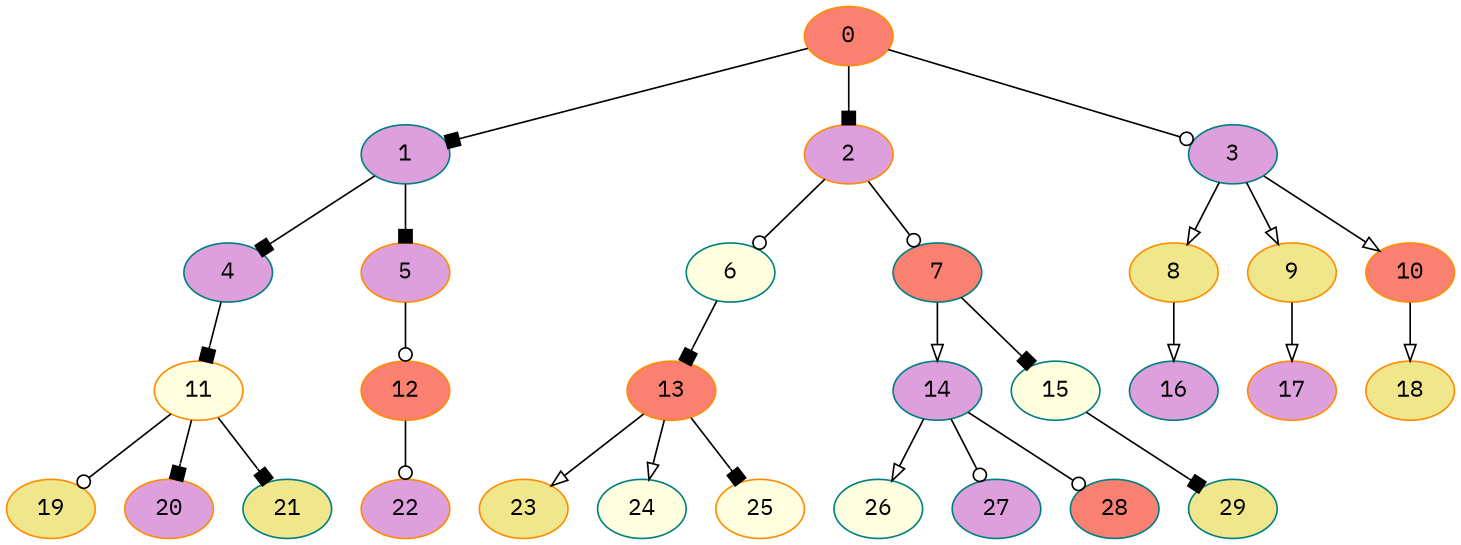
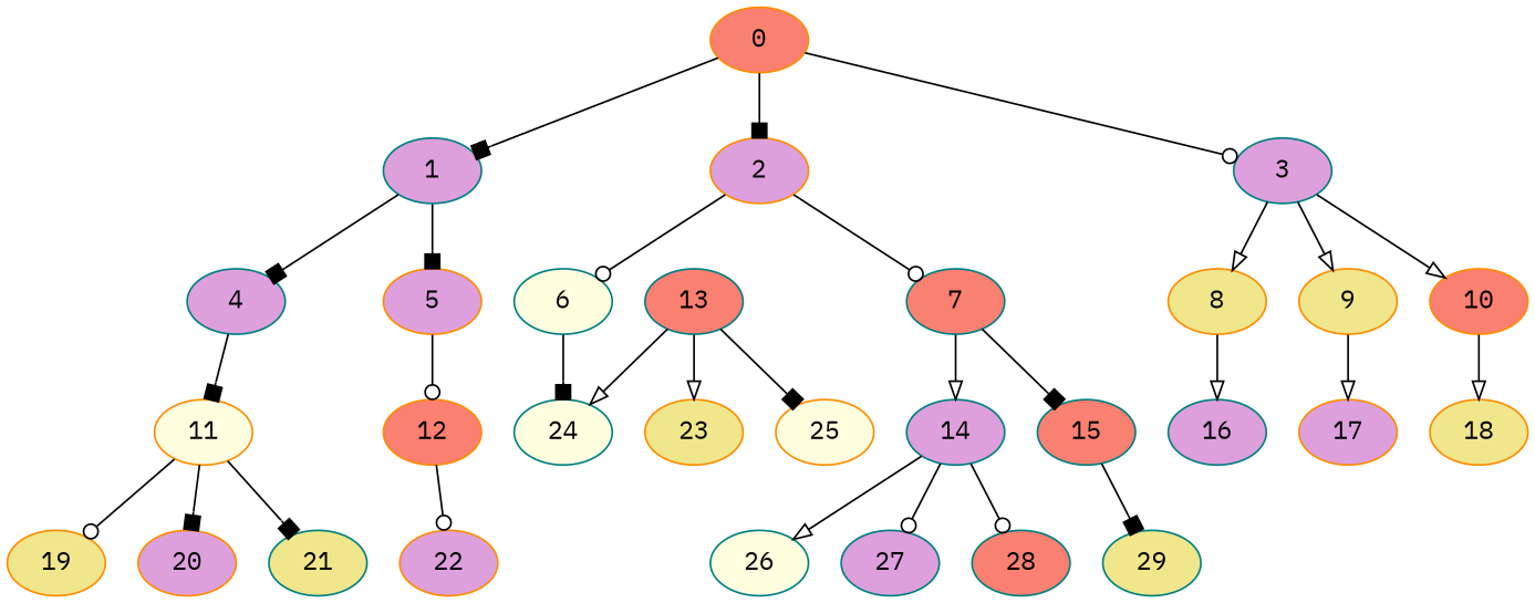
  digraph {
    fontname="IBM Plex Mono"
    node [Weight=8 color=darkorange fillcolor=plum fontname="IBM Plex Mono" style=filled]
    edge [Weight=11 arrowhead=box fontname="IBM Plex Mono"]
    0 [fillcolor=salmon]
    1 [color=teal]
    2 [Weight=5]
    3 [Weight=3 color=teal]
    4 [Weight=3 color=teal]
    5
    6 [Weight=9 color=teal fillcolor=lightyellow]
    7 [Weight=10 color=teal fillcolor=salmon]
    8 [fillcolor=khaki]
    9 [Weight=9 fillcolor=khaki]
    10 [Weight=10 fillcolor=salmon]
    11 [Weight=9 fillcolor=lightyellow]
    12 [Weight=7 fillcolor=salmon]
-   13 [Weight=10 fillcolor=salmon]
+   13 [Weight=10 color=teal fillcolor=salmon]
    14 [Weight=2 color=teal]
-   15 [Weight=7 color=teal fillcolor=lightyellow]
+   15 [Weight=7 color=teal fillcolor=salmon]
    16 [Weight=9 color=teal]
    17 [Weight=10]
    18 [Weight=6 fillcolor=khaki]
    19 [Weight=5 fillcolor=khaki]
    20 [Weight=3]
    21 [Weight=4 color=teal fillcolor=khaki]
    22
    23 [fillcolor=khaki]
    24 [Weight=10 color=teal fillcolor=lightyellow]
    25 [Weight=7 fillcolor=lightyellow]
    26 [Weight=9 color=teal fillcolor=lightyellow]
    27 [Weight=3 color=teal]
    28 [Weight=4 color=teal fillcolor=salmon]
    29 [Weight=9 color=teal fillcolor=khaki]
    0 -> 1 [Weight=2]
    0 -> 2 [Weight=6]
    0 -> 3 [Weight=5 arrowhead=odot]
    1 -> 4
    1 -> 5 [Weight=5]
    2 -> 6 [Weight=2 arrowhead=odot]
    2 -> 7 [Weight=5 arrowhead=odot]
    3 -> 8 [Weight=2 arrowhead=onormal]
    3 -> 9 [Weight=2 arrowhead=onormal]
    3 -> 10 [Weight=9 arrowhead=onormal]
    4 -> 11
    5 -> 12 [Weight=2 arrowhead=odot]
-   6 -> 13
+   6 -> 24
    7 -> 14 [arrowhead=onormal]
    7 -> 15
    8 -> 16 [Weight=9 arrowhead=onormal]
    9 -> 17 [Weight=10 arrowhead=onormal]
    10 -> 18 [arrowhead=onormal]
    11 -> 19 [Weight=12 arrowhead=odot]
    11 -> 20 [Weight=5]
    11 -> 21 [Weight=6]
    12 -> 22 [Weight=10 arrowhead=odot]
    13 -> 23 [Weight=4 arrowhead=onormal]
    13 -> 24 [Weight=10 arrowhead=onormal]
    13 -> 25 [Weight=7]
    14 -> 26 [Weight=9 arrowhead=onormal]
    14 -> 27 [Weight=4 arrowhead=odot]
    14 -> 28 [Weight=4 arrowhead=odot]
    15 -> 29
  }
